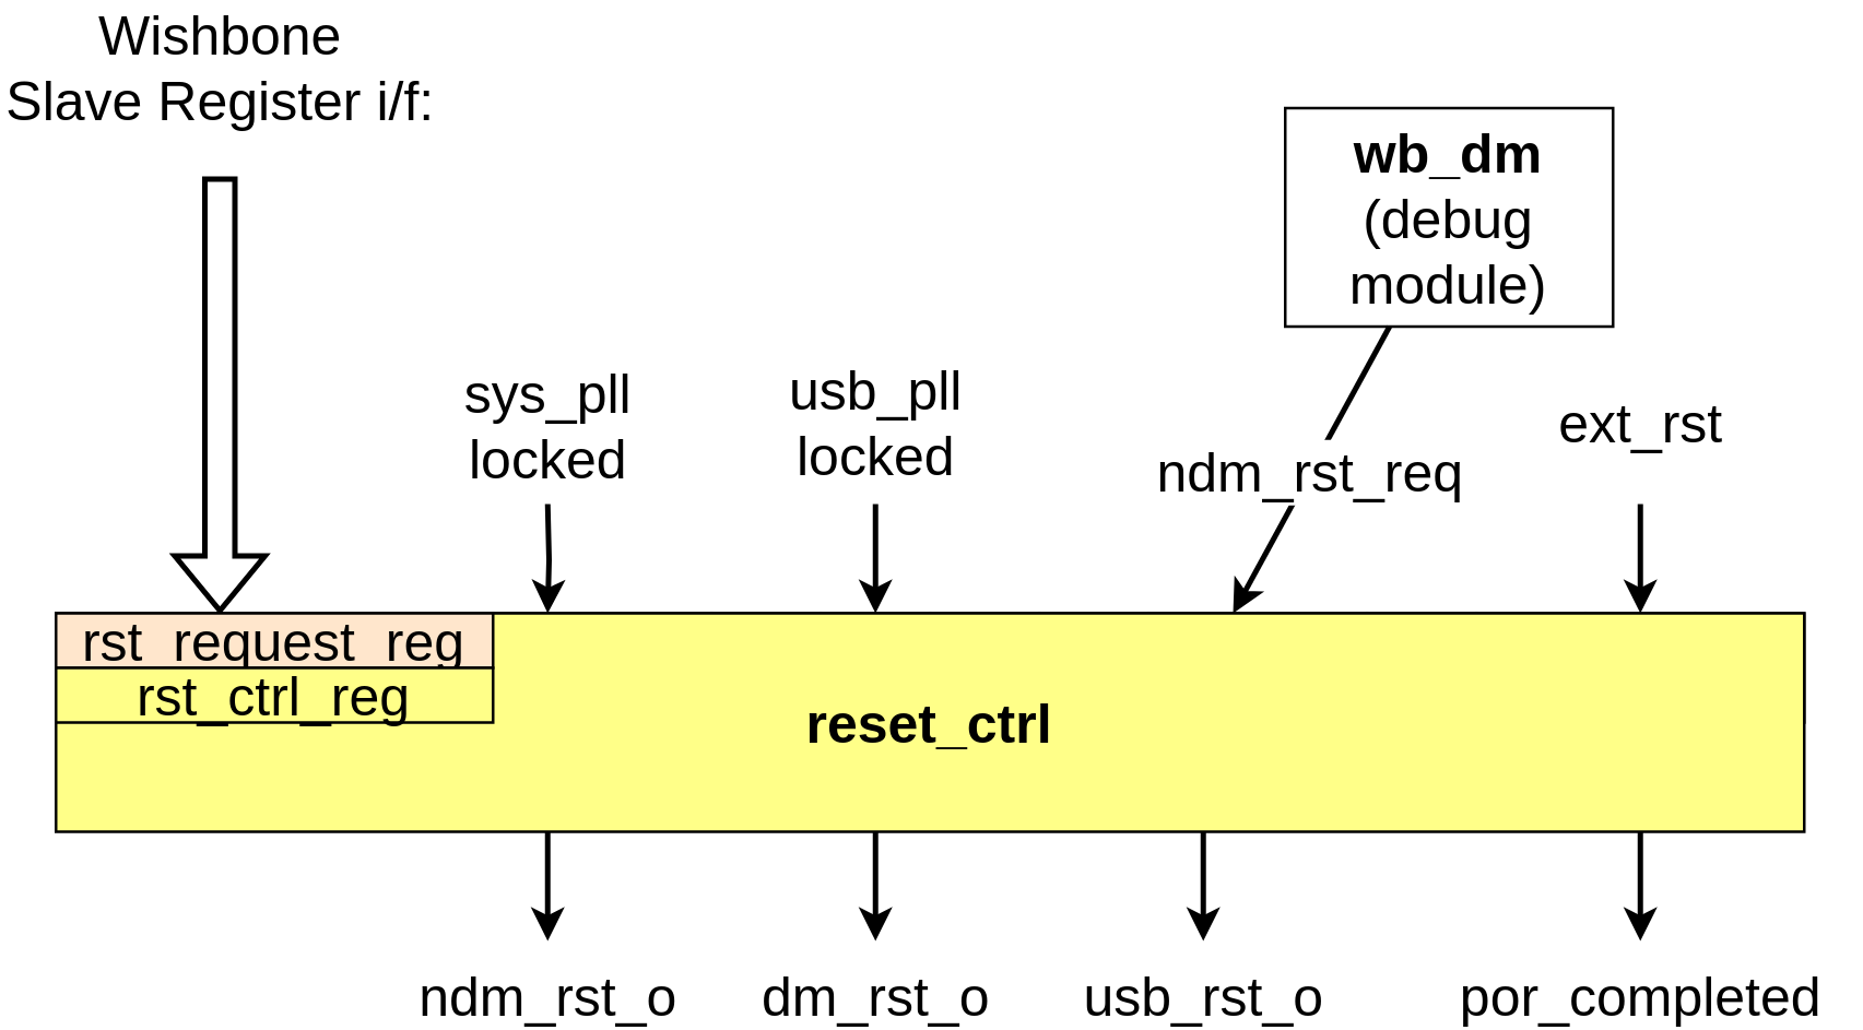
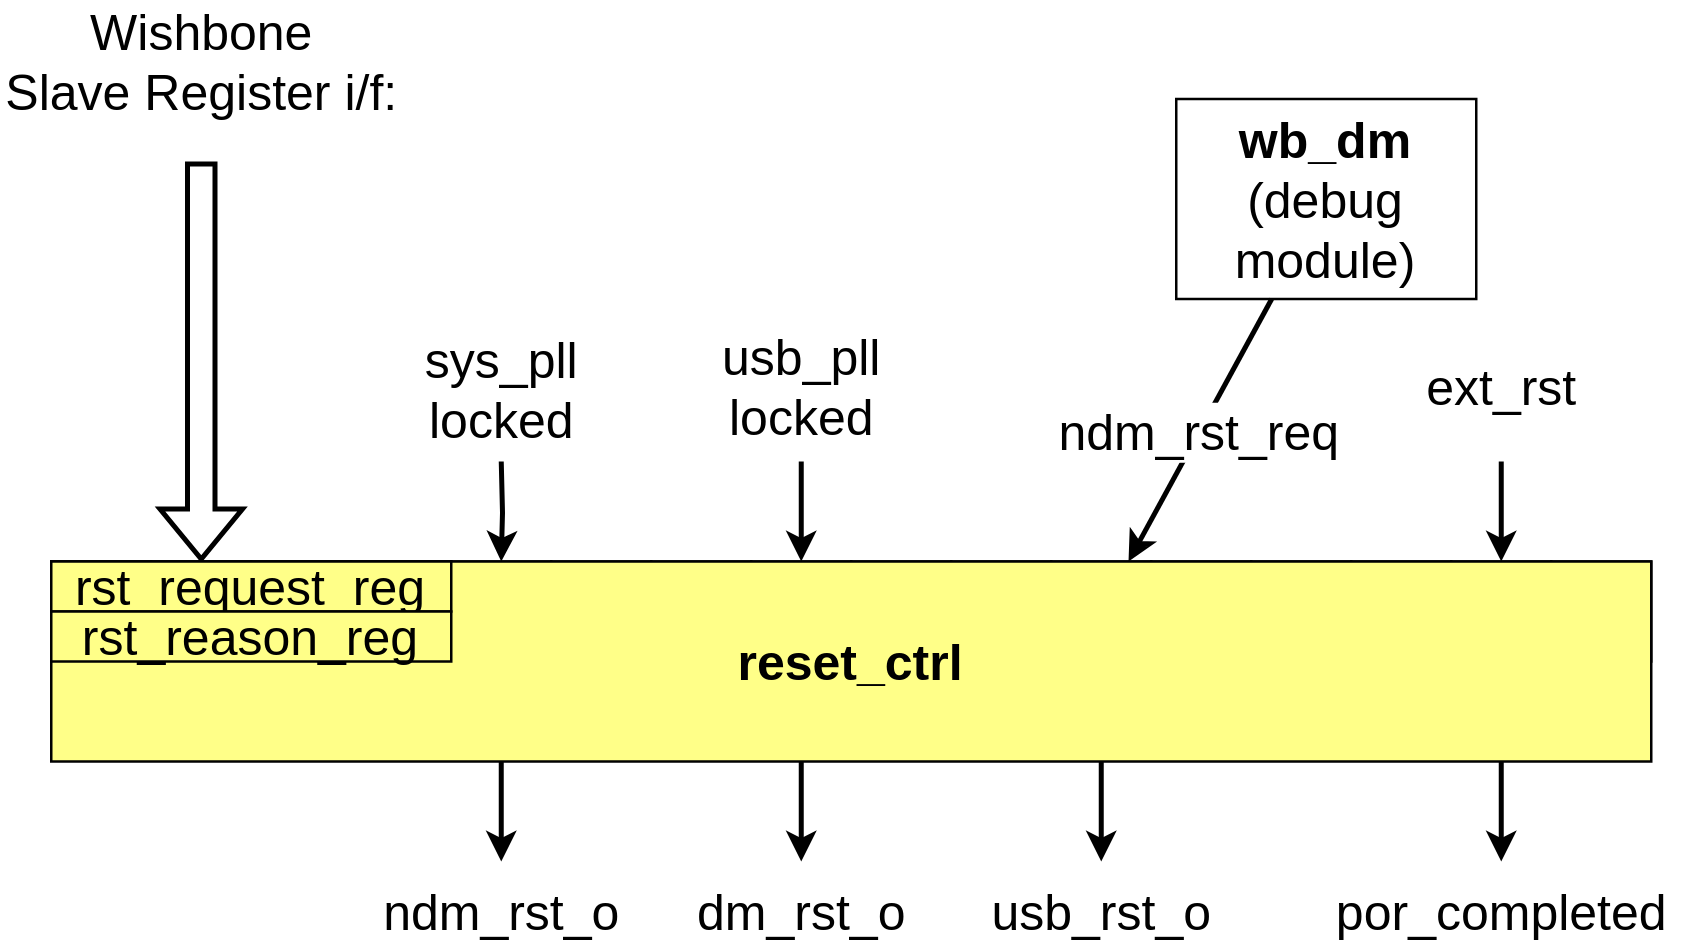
  <mxCell id="0" />
  <mxCell id="1" parent="0" />
  <mxCell id="2" value="sys_pll&lt;br&gt;locked" style="endArrow=classic;html=1;rounded=0;fontSize=20;strokeWidth=2;edgeStyle=orthogonalEdgeStyle;" parent="1" target="13" edge="1"><mxGeometry x="-1" y="-30" width="50" height="50" relative="1" as="geometry"><mxPoint x="200" y="165" as="sourcePoint" /><mxPoint x="180" y="-155" as="targetPoint" /><mxPoint x="30" y="-30" as="offset" /></mxGeometry></mxCell>
  <mxCell id="3" value="usb_pll&lt;br&gt;locked" style="endArrow=classic;html=1;rounded=0;fontSize=20;strokeWidth=2;" parent="1" target="16" edge="1"><mxGeometry x="-1" y="-30" width="50" height="50" relative="1" as="geometry"><mxPoint x="320" y="165" as="sourcePoint" /><mxPoint x="188.8" y="-144.22" as="targetPoint" /><mxPoint x="30" y="-30" as="offset" /></mxGeometry></mxCell>
  <mxCell id="4" value="ext_rst" style="endArrow=classic;html=1;rounded=0;fontSize=20;strokeWidth=2;entryX=0.5;entryY=0;entryDx=0;entryDy=0;" parent="1" target="23" edge="1"><mxGeometry x="-1" y="-30" width="50" height="50" relative="1" as="geometry"><mxPoint x="600" y="165" as="sourcePoint" /><mxPoint x="700" y="-165" as="targetPoint" /><mxPoint x="30" y="-30" as="offset" /></mxGeometry></mxCell>
  <mxCell id="5" value="Wishbone &lt;br&gt;Slave Register i/f:" style="shape=flexArrow;endArrow=classic;html=1;rounded=0;fontSize=20;strokeWidth=2;" parent="1" target="10" edge="1"><mxGeometry x="-1" y="-40" width="50" height="50" relative="1" as="geometry"><mxPoint x="80" y="45" as="sourcePoint" /><mxPoint x="170" y="-15" as="targetPoint" /><mxPoint x="40" y="-40" as="offset" /></mxGeometry></mxCell>
  <mxCell id="6" value="ndm_rst_o" style="endArrow=classic;html=1;rounded=0;fontSize=20;strokeWidth=2;" parent="1" source="13" edge="1"><mxGeometry x="1" y="-20" width="50" height="50" relative="1" as="geometry"><mxPoint x="110" y="-5" as="sourcePoint" /><mxPoint x="200" y="325" as="targetPoint" /><mxPoint x="20" y="20" as="offset" /></mxGeometry></mxCell>
  <mxCell id="7" value="dm_rst_o" style="endArrow=classic;html=1;rounded=0;fontSize=20;strokeWidth=2;" parent="1" source="16" edge="1"><mxGeometry x="1" y="-20" width="50" height="50" relative="1" as="geometry"><mxPoint x="69.4" y="-85" as="sourcePoint" /><mxPoint x="320" y="325" as="targetPoint" /><mxPoint x="20" y="20" as="offset" /></mxGeometry></mxCell>
  <mxCell id="8" value="usb_rst_o" style="endArrow=classic;html=1;rounded=0;fontSize=20;strokeWidth=2;" parent="1" source="19" edge="1"><mxGeometry x="1" y="20" width="50" height="50" relative="1" as="geometry"><mxPoint x="188.2" y="-85" as="sourcePoint" /><mxPoint x="440" y="325" as="targetPoint" /><mxPoint x="-20" y="20" as="offset" /></mxGeometry></mxCell>
  <mxCell id="9" value="por_completed" style="endArrow=classic;html=1;rounded=0;fontSize=20;strokeWidth=2;" parent="1" source="23" edge="1"><mxGeometry x="1" y="20" width="50" height="50" relative="1" as="geometry"><mxPoint x="307" y="-85" as="sourcePoint" /><mxPoint x="600" y="325" as="targetPoint" /><mxPoint x="-20" y="20" as="offset" /></mxGeometry></mxCell>
  <mxCell id="10" value="" style="whiteSpace=wrap;html=1;aspect=fixed;fontSize=20;strokeWidth=1;" parent="1" vertex="1"><mxGeometry x="60" y="205" width="40" height="40" as="geometry" /></mxCell>
  <mxCell id="11" value="" style="whiteSpace=wrap;html=1;aspect=fixed;fontSize=20;strokeWidth=1;" parent="1" vertex="1"><mxGeometry x="100" y="205" width="40" height="40" as="geometry" /></mxCell>
  <mxCell id="12" value="" style="whiteSpace=wrap;html=1;aspect=fixed;fontSize=20;strokeWidth=1;" parent="1" vertex="1"><mxGeometry x="140" y="205" width="40" height="40" as="geometry" /></mxCell>
  <mxCell id="13" value="" style="whiteSpace=wrap;html=1;aspect=fixed;fontSize=20;strokeWidth=1;" parent="1" vertex="1"><mxGeometry x="180" y="205" width="40" height="40" as="geometry" /></mxCell>
  <mxCell id="14" value="" style="whiteSpace=wrap;html=1;aspect=fixed;fontSize=20;strokeWidth=1;" parent="1" vertex="1"><mxGeometry x="220" y="205" width="40" height="40" as="geometry" /></mxCell>
  <mxCell id="15" value="" style="whiteSpace=wrap;html=1;aspect=fixed;fontSize=20;strokeWidth=1;" parent="1" vertex="1"><mxGeometry x="260" y="205" width="40" height="40" as="geometry" /></mxCell>
  <mxCell id="16" value="" style="whiteSpace=wrap;html=1;aspect=fixed;fontSize=20;strokeWidth=1;" parent="1" vertex="1"><mxGeometry x="300" y="205" width="40" height="40" as="geometry" /></mxCell>
  <mxCell id="17" value="" style="whiteSpace=wrap;html=1;aspect=fixed;fontSize=20;strokeWidth=1;" parent="1" vertex="1"><mxGeometry x="340" y="205" width="40" height="40" as="geometry" /></mxCell>
  <mxCell id="18" value="" style="whiteSpace=wrap;html=1;aspect=fixed;fontSize=20;strokeWidth=1;" parent="1" vertex="1"><mxGeometry x="380" y="205" width="40" height="40" as="geometry" /></mxCell>
  <mxCell id="19" value="" style="whiteSpace=wrap;html=1;aspect=fixed;fontSize=20;strokeWidth=1;" parent="1" vertex="1"><mxGeometry x="420" y="205" width="40" height="40" as="geometry" /></mxCell>
  <mxCell id="20" value="" style="whiteSpace=wrap;html=1;aspect=fixed;fontSize=20;strokeWidth=1;" parent="1" vertex="1"><mxGeometry x="460" y="205" width="40" height="40" as="geometry" /></mxCell>
  <mxCell id="21" value="" style="whiteSpace=wrap;html=1;aspect=fixed;fontSize=20;strokeWidth=1;" parent="1" vertex="1"><mxGeometry x="500" y="205" width="40" height="40" as="geometry" /></mxCell>
  <mxCell id="22" value="" style="whiteSpace=wrap;html=1;aspect=fixed;fontSize=20;strokeWidth=1;" parent="1" vertex="1"><mxGeometry x="540" y="205" width="40" height="40" as="geometry" /></mxCell>
  <mxCell id="23" value="" style="whiteSpace=wrap;html=1;aspect=fixed;fontSize=20;strokeWidth=1;" parent="1" vertex="1"><mxGeometry x="580" y="205" width="40" height="40" as="geometry" /></mxCell>
  <mxCell id="24" value="&lt;b&gt;wb_dm&lt;/b&gt;&lt;br&gt;(debug module)" style="rounded=0;whiteSpace=wrap;html=1;fontSize=20;strokeWidth=1;" parent="1" vertex="1"><mxGeometry x="470" y="20" width="120" height="80" as="geometry" /></mxCell>
  <mxCell id="25" value="ndm_rst_req" style="endArrow=classic;html=1;rounded=0;fontSize=20;strokeWidth=2;" parent="1" source="24" target="19" edge="1"><mxGeometry width="50" height="50" relative="1" as="geometry"><mxPoint x="490" y="145" as="sourcePoint" /><mxPoint x="540" y="95" as="targetPoint" /></mxGeometry></mxCell>
  <mxCell id="26" value="" style="whiteSpace=wrap;html=1;aspect=fixed;fontSize=20;strokeWidth=1;" parent="1" vertex="1"><mxGeometry x="20" y="205" width="40" height="40" as="geometry" /></mxCell>
  <mxCell id="27" value="" style="whiteSpace=wrap;html=1;aspect=fixed;fontSize=20;strokeWidth=1;" parent="1" vertex="1"><mxGeometry x="620" y="205" width="40" height="40" as="geometry" /></mxCell>
  <mxCell id="28" value="&lt;b&gt;reset_ctrl&lt;/b&gt;" style="rounded=0;whiteSpace=wrap;html=1;fontSize=20;strokeWidth=1;points=[[0,0,0,0,0],[0,0.25,0,0,0],[0,0.5,0,0,0],[0,0.75,0,0,0],[0,1,0,0,0],[0.09,0,0,0,0],[0.09,1,0,0,0],[0.18,0,0,0,0],[0.18,1,0,0,0],[0.25,0,0,0,0],[0.25,1,0,0,0],[0.27,0,0,0,0],[0.27,1,0,0,0],[0.36,0,0,0,0],[0.36,1,0,0,0],[0.45,0,0,0,0],[0.45,1,0,0,0],[0.5,0,0,0,0],[0.5,1,0,0,0],[0.55,0,0,0,0],[0.55,1,0,0,0],[0.64,0,0,0,0],[0.64,1,0,0,0],[0.73,0,0,0,0],[0.73,1,0,0,0],[0.75,0,0,0,0],[0.75,1,0,0,0],[0.82,0,0,0,0],[0.82,1,0,0,0],[0.91,0,0,0,0],[0.91,1,0,0,0],[1,0,0,0,0],[1,0.25,0,0,0],[1,0.5,0,0,0],[1,0.75,0,0,0],[1,1,0,0,0]];fillColor=#ffff88;" parent="1" vertex="1"><mxGeometry x="20" y="205" width="640" height="80" as="geometry" /></mxCell>
- <mxCell id="29" value="rst_request_reg" style="rounded=0;whiteSpace=wrap;html=1;fontSize=20;strokeColor=#000000;strokeWidth=1;fillColor=#ffe6cc;" parent="1" vertex="1"><mxGeometry x="20" y="205" width="160" height="20" as="geometry" /></mxCell>
- <mxCell id="30" value="rst_ctrl_reg" style="rounded=0;whiteSpace=wrap;html=1;fontSize=20;strokeColor=#000000;strokeWidth=1;fillColor=#FFFF88;" parent="1" vertex="1"><mxGeometry x="20" y="225" width="160" height="20" as="geometry" /></mxCell>
+ <mxCell id="29" value="rst_request_reg" style="rounded=0;whiteSpace=wrap;html=1;fontSize=20;strokeColor=#000000;strokeWidth=1;fillColor=#FFFF88;" parent="1" vertex="1"><mxGeometry x="20" y="205" width="160" height="20" as="geometry" /></mxCell>
+ <mxCell id="30" value="rst_reason_reg" style="rounded=0;whiteSpace=wrap;html=1;fontSize=20;strokeColor=#000000;strokeWidth=1;fillColor=#FFFF88;" parent="1" vertex="1"><mxGeometry x="20" y="225" width="160" height="20" as="geometry" /></mxCell>
